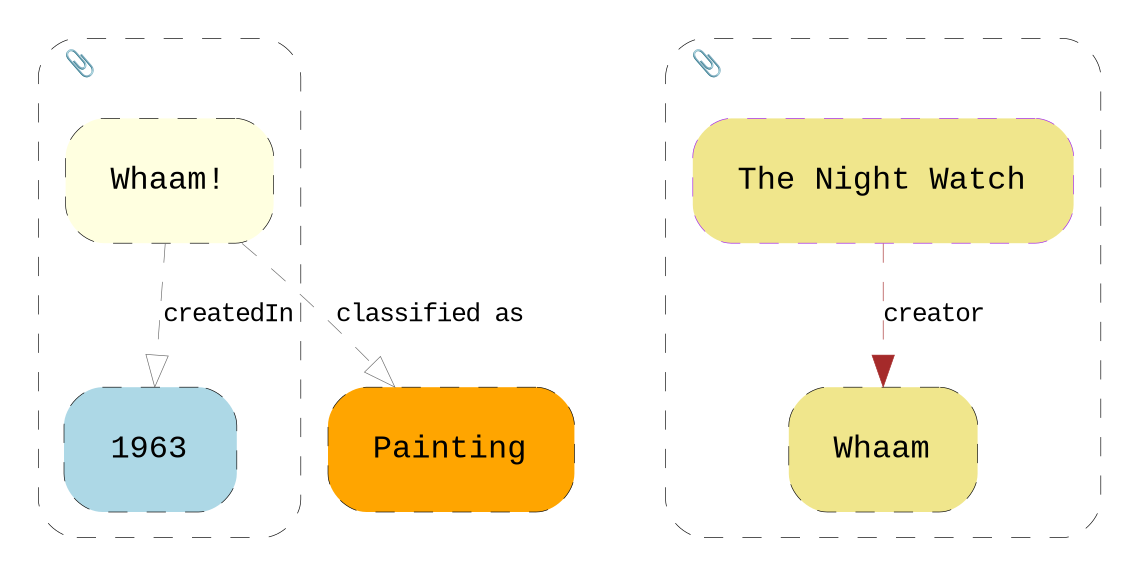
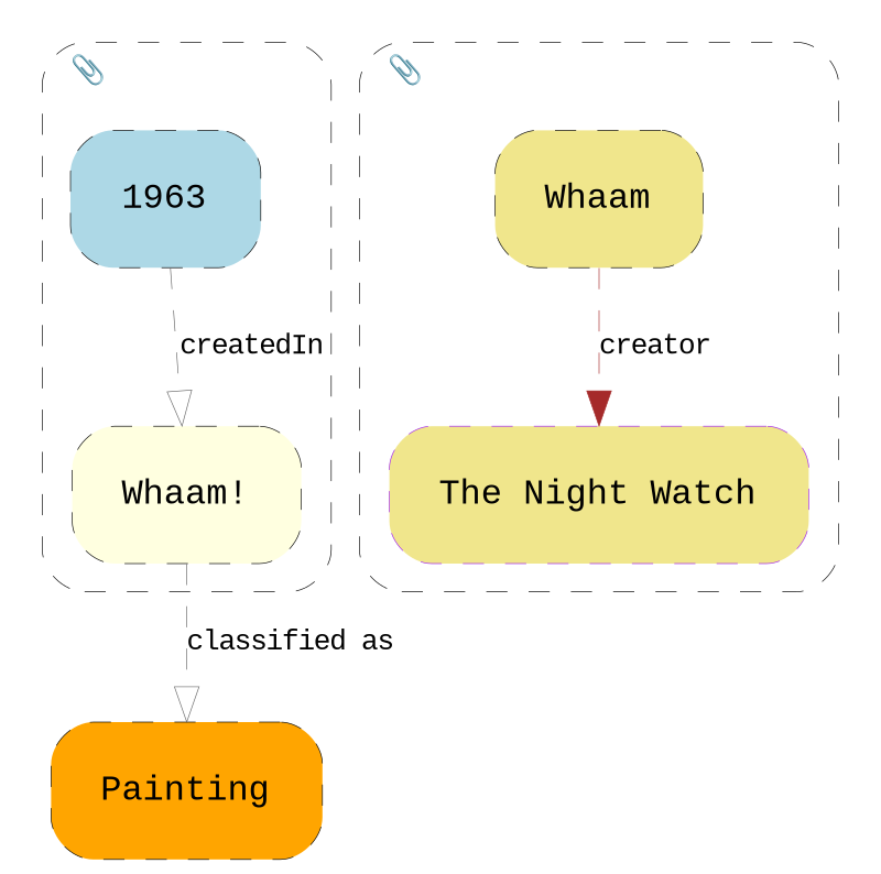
  digraph {
    fontname="Liberation Mono"
    fontsize=8
    labeljust=l
    labelloc=t
    penwidth=0.2
    style="rounded,dashed"
    node [color=black fillcolor=khaki fontname="Liberation Mono" fontsize=10 margin=0.2 penwidth=0.2 shape=rectangle style="rounded,dashed,filled"]
    edge [arrowhead=onormal color=gray40 fontname="Liberation Mono" fontsize=8 penwidth=0.2 style=dashed]
    n1 [fillcolor=lightyellow label="Whaam!"]
    n2 [fillcolor=lightblue label=1963]
    n3 [color=purple label="The Night Watch"]
    n4 [label=Whaam]
    n5 [fillcolor=orange label=Painting]
    subgraph cluster_1 {
      label="📎"
      n1
      n2
    }
    subgraph cluster_2 {
      label="📎"
      n3
      n4
    }
-   n1 -> n2 [label=createdIn]
+   n2 -> n1 [label=createdIn]
    n1 -> n5 [label="classified as"]
-   n3 -> n4 [arrowhead=normal color=brown label=creator]
+   n4 -> n3 [arrowhead=normal color=brown label=creator]
  }
